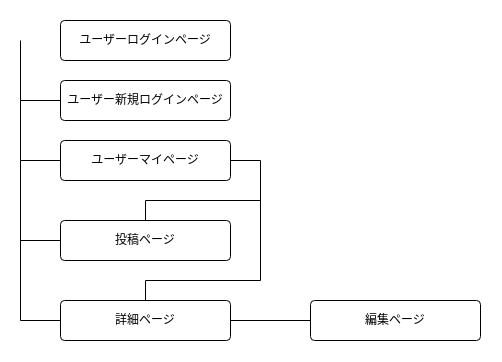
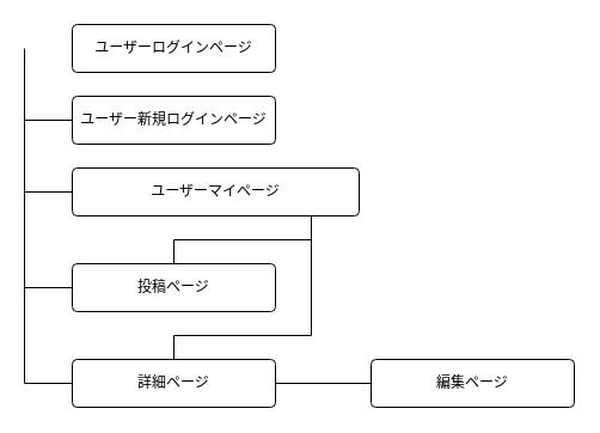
  <mxCell id="0" />
  <mxCell id="1" parent="0" />
  <mxCell id="2" style="edgeStyle=none;html=1;entryX=0;entryY=0.5;entryDx=0;entryDy=0;endArrow=none;endFill=0;rounded=0;" edge="1" parent="1" target="4"><mxGeometry relative="1" as="geometry"><mxPoint x="20" y="40" as="sourcePoint" /><Array as="points"><mxPoint x="20" y="100" /></Array></mxGeometry></mxCell>
  <mxCell id="3" value="ユーザーログインページ" style="rounded=1;arcSize=10;whiteSpace=wrap;html=1;align=center;" vertex="1" parent="1"><mxGeometry x="60" y="20" width="170" height="40" as="geometry" /></mxCell>
  <mxCell id="4" value="ユーザー新規ログインページ" style="rounded=1;arcSize=10;whiteSpace=wrap;html=1;align=center;" vertex="1" parent="1"><mxGeometry x="60" y="80" width="170" height="40" as="geometry" /></mxCell>
  <mxCell id="5" style="edgeStyle=none;rounded=0;html=1;exitX=0;exitY=0.5;exitDx=0;exitDy=0;endArrow=none;endFill=0;" edge="1" parent="1" source="8"><mxGeometry relative="1" as="geometry"><mxPoint x="20" y="100" as="targetPoint" /><Array as="points"><mxPoint x="20" y="160" /></Array></mxGeometry></mxCell>
  <mxCell id="6" style="edgeStyle=none;rounded=0;html=1;endArrow=none;endFill=0;entryX=0.5;entryY=0;entryDx=0;entryDy=0;" edge="1" parent="1" target="10"><mxGeometry relative="1" as="geometry"><mxPoint x="260" y="160" as="targetPoint" /><mxPoint x="260" y="200" as="sourcePoint" /><Array as="points"><mxPoint x="145" y="200" /></Array></mxGeometry></mxCell>
  <mxCell id="7" style="edgeStyle=none;rounded=0;html=1;endArrow=none;endFill=0;entryX=0.5;entryY=0;entryDx=0;entryDy=0;exitX=1;exitY=0.5;exitDx=0;exitDy=0;" edge="1" parent="1" source="8" target="13"><mxGeometry relative="1" as="geometry"><mxPoint x="270" y="160" as="targetPoint" /><Array as="points"><mxPoint x="260" y="160" /><mxPoint x="260" y="280" /><mxPoint x="145" y="280" /></Array></mxGeometry></mxCell>
- <mxCell id="8" value="ユーザーマイページ" style="rounded=1;arcSize=10;whiteSpace=wrap;html=1;align=center;" vertex="1" parent="1"><mxGeometry x="60" y="140" width="170" height="40" as="geometry" /></mxCell>
+ <mxCell id="8" value="ユーザーマイページ" style="rounded=1;arcSize=10;whiteSpace=wrap;html=1;align=center;" vertex="1" parent="1"><mxGeometry x="60" y="140" width="240" height="40" as="geometry" /></mxCell>
  <mxCell id="9" style="edgeStyle=none;rounded=0;html=1;endArrow=none;endFill=0;" edge="1" parent="1"><mxGeometry relative="1" as="geometry"><mxPoint x="20" y="160" as="targetPoint" /><mxPoint x="60" y="240" as="sourcePoint" /><Array as="points"><mxPoint x="20" y="240" /></Array></mxGeometry></mxCell>
  <mxCell id="10" value="投稿ページ" style="rounded=1;arcSize=10;whiteSpace=wrap;html=1;align=center;" vertex="1" parent="1"><mxGeometry x="60" y="220" width="170" height="40" as="geometry" /></mxCell>
  <mxCell id="11" style="edgeStyle=none;rounded=0;html=1;exitX=0;exitY=0.5;exitDx=0;exitDy=0;endArrow=none;endFill=0;" edge="1" parent="1" source="13"><mxGeometry relative="1" as="geometry"><mxPoint x="20" y="220" as="targetPoint" /><Array as="points"><mxPoint x="20" y="320" /></Array></mxGeometry></mxCell>
  <mxCell id="12" value="" style="edgeStyle=none;rounded=0;html=1;endArrow=none;endFill=0;" edge="1" parent="1" source="13" target="14"><mxGeometry relative="1" as="geometry" /></mxCell>
  <mxCell id="13" value="詳細ページ" style="rounded=1;arcSize=10;whiteSpace=wrap;html=1;align=center;" vertex="1" parent="1"><mxGeometry x="60" y="300" width="170" height="40" as="geometry" /></mxCell>
  <mxCell id="14" value="編集ページ" style="rounded=1;arcSize=10;whiteSpace=wrap;html=1;align=center;" vertex="1" parent="1"><mxGeometry x="310" y="300" width="170" height="40" as="geometry" /></mxCell>
